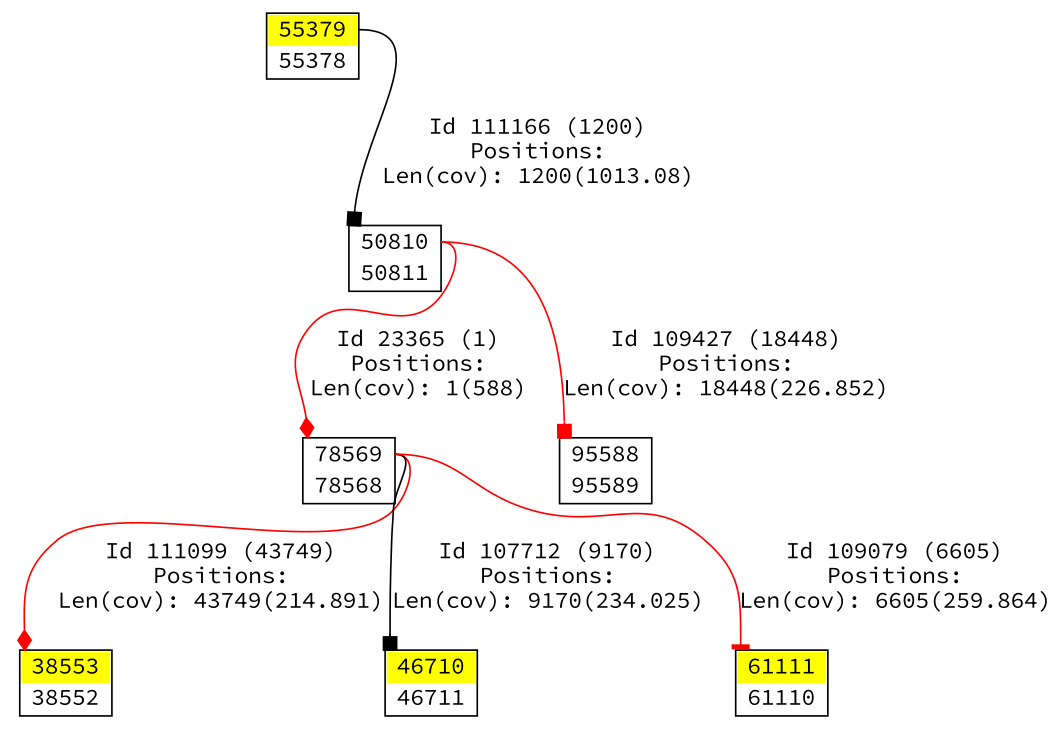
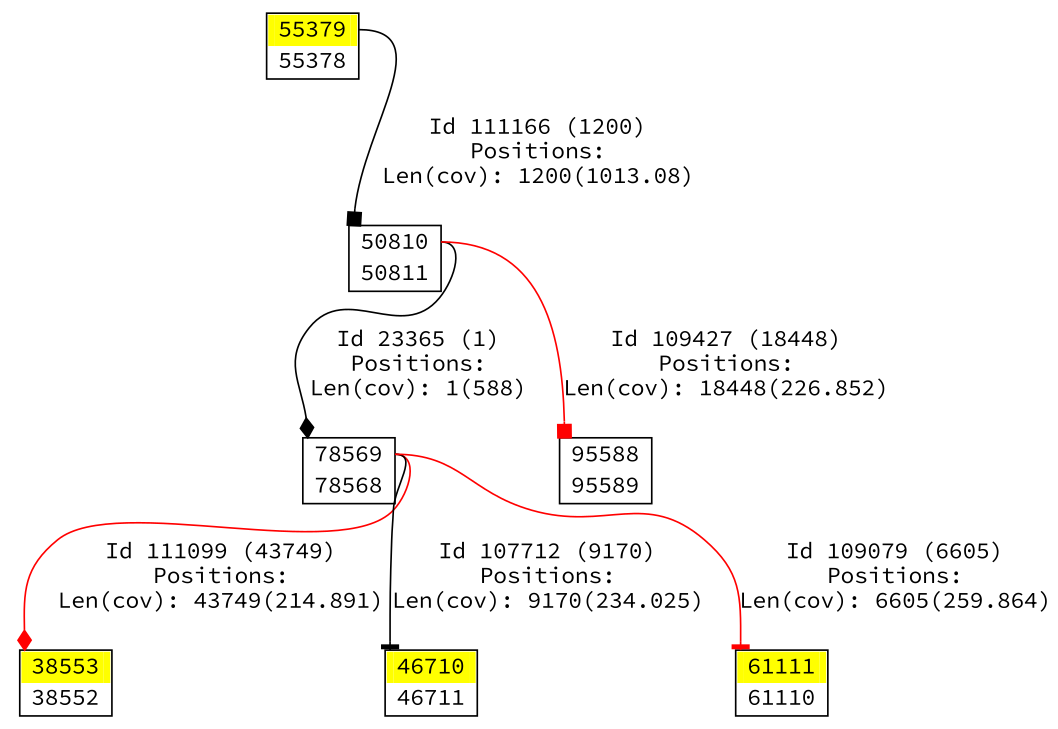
  digraph {
    fontname="Source Code Pro"
    node [color=black fontname="Source Code Pro" penwidth=1.8 shape=plaintext]
    edge [arrowhead=diamond color=black fontname="Source Code Pro" tailport=port_78569_out]
    n1 [label=<<TABLE BORDER="1" CELLSPACING="0" > <TR><TD BORDER="0" PORT = "port_38553_in" color="yellow" bgcolor="yellow" ></TD><TD BORDER="0" color="yellow" bgcolor="yellow" >38553</TD><TD BORDER="0" PORT = "port_38553_out" color="yellow" bgcolor="yellow" ></TD></TR> <TR><TD BORDER="0" PORT = "port_38552_out" color="white" bgcolor="white" ></TD><TD BORDER="0" color="white" bgcolor="white" >38552</TD><TD BORDER="0" PORT = "port_38552_in" color="white" bgcolor="white" ></TD></TR> </TABLE>>]
    n2 [label=<<TABLE BORDER="1" CELLSPACING="0" > <TR><TD BORDER="0" PORT = "port_46710_in" color="yellow" bgcolor="yellow" ></TD><TD BORDER="0" color="yellow" bgcolor="yellow" >46710</TD><TD BORDER="0" PORT = "port_46710_out" color="yellow" bgcolor="yellow" ></TD></TR> <TR><TD BORDER="0" PORT = "port_46711_out" color="white" bgcolor="white" ></TD><TD BORDER="0" color="white" bgcolor="white" >46711</TD><TD BORDER="0" PORT = "port_46711_in" color="white" bgcolor="white" ></TD></TR> </TABLE>>]
    n3 [label=<<TABLE BORDER="1" CELLSPACING="0" > <TR><TD BORDER="0" PORT = "port_50810_in" color="white" bgcolor="white" ></TD><TD BORDER="0" color="white" bgcolor="white" >50810</TD><TD BORDER="0" PORT = "port_50810_out" color="white" bgcolor="white" ></TD></TR> <TR><TD BORDER="0" PORT = "port_50811_out" color="white" bgcolor="white" ></TD><TD BORDER="0" color="white" bgcolor="white" >50811</TD><TD BORDER="0" PORT = "port_50811_in" color="white" bgcolor="white" ></TD></TR> </TABLE>>]
    n4 [label=<<TABLE BORDER="1" CELLSPACING="0" > <TR><TD BORDER="0" PORT = "port_78569_in" color="white" bgcolor="white" ></TD><TD BORDER="0" color="white" bgcolor="white" >78569</TD><TD BORDER="0" PORT = "port_78569_out" color="white" bgcolor="white" ></TD></TR> <TR><TD BORDER="0" PORT = "port_78568_out" color="white" bgcolor="white" ></TD><TD BORDER="0" color="white" bgcolor="white" >78568</TD><TD BORDER="0" PORT = "port_78568_in" color="white" bgcolor="white" ></TD></TR> </TABLE>>]
    n5 [label=<<TABLE BORDER="1" CELLSPACING="0" > <TR><TD BORDER="0" PORT = "port_95588_in" color="white" bgcolor="white" ></TD><TD BORDER="0" color="white" bgcolor="white" >95588</TD><TD BORDER="0" PORT = "port_95588_out" color="white" bgcolor="white" ></TD></TR> <TR><TD BORDER="0" PORT = "port_95589_out" color="white" bgcolor="white" ></TD><TD BORDER="0" color="white" bgcolor="white" >95589</TD><TD BORDER="0" PORT = "port_95589_in" color="white" bgcolor="white" ></TD></TR> </TABLE>>]
    n6 [label=<<TABLE BORDER="1" CELLSPACING="0" > <TR><TD BORDER="0" PORT = "port_61111_in" color="yellow" bgcolor="yellow" ></TD><TD BORDER="0" color="yellow" bgcolor="yellow" >61111</TD><TD BORDER="0" PORT = "port_61111_out" color="yellow" bgcolor="yellow" ></TD></TR> <TR><TD BORDER="0" PORT = "port_61110_out" color="white" bgcolor="white" ></TD><TD BORDER="0" color="white" bgcolor="white" >61110</TD><TD BORDER="0" PORT = "port_61110_in" color="white" bgcolor="white" ></TD></TR> </TABLE>>]
    n7 [label=<<TABLE BORDER="1" CELLSPACING="0" > <TR><TD BORDER="0" PORT = "port_55379_in" color="yellow" bgcolor="yellow" ></TD><TD BORDER="0" color="yellow" bgcolor="yellow" >55379</TD><TD BORDER="0" PORT = "port_55379_out" color="yellow" bgcolor="yellow" ></TD></TR> <TR><TD BORDER="0" PORT = "port_55378_out" color="white" bgcolor="white" ></TD><TD BORDER="0" color="white" bgcolor="white" >55378</TD><TD BORDER="0" PORT = "port_55378_in" color="white" bgcolor="white" ></TD></TR> </TABLE>>]
-   n3 -> n4 [color=red headport=port_78569_in label="Id 23365 (1)\nPositions:\nLen(cov): 1(588)" tailport=port_50810_out]
+   n3 -> n4 [headport=port_78569_in label="Id 23365 (1)\nPositions:\nLen(cov): 1(588)" tailport=port_50810_out]
    n3 -> n5 [arrowhead=box color=red headport=port_95588_in label="Id 109427 (18448)\nPositions:\nLen(cov): 18448(226.852)" tailport=port_50810_out]
    n4 -> n1 [color=red headport=port_38553_in label="Id 111099 (43749)\nPositions:\nLen(cov): 43749(214.891)"]
-   n4 -> n2 [arrowhead=box headport=port_46710_in label="Id 107712 (9170)\nPositions:\nLen(cov): 9170(234.025)"]
+   n4 -> n2 [arrowhead=tee headport=port_46710_in label="Id 107712 (9170)\nPositions:\nLen(cov): 9170(234.025)"]
    n4 -> n6 [arrowhead=tee color=red headport=port_61111_in label="Id 109079 (6605)\nPositions:\nLen(cov): 6605(259.864)"]
    n7 -> n3 [arrowhead=box headport=port_50810_in label="Id 111166 (1200)\nPositions:\nLen(cov): 1200(1013.08)" tailport=port_55379_out]
  }
